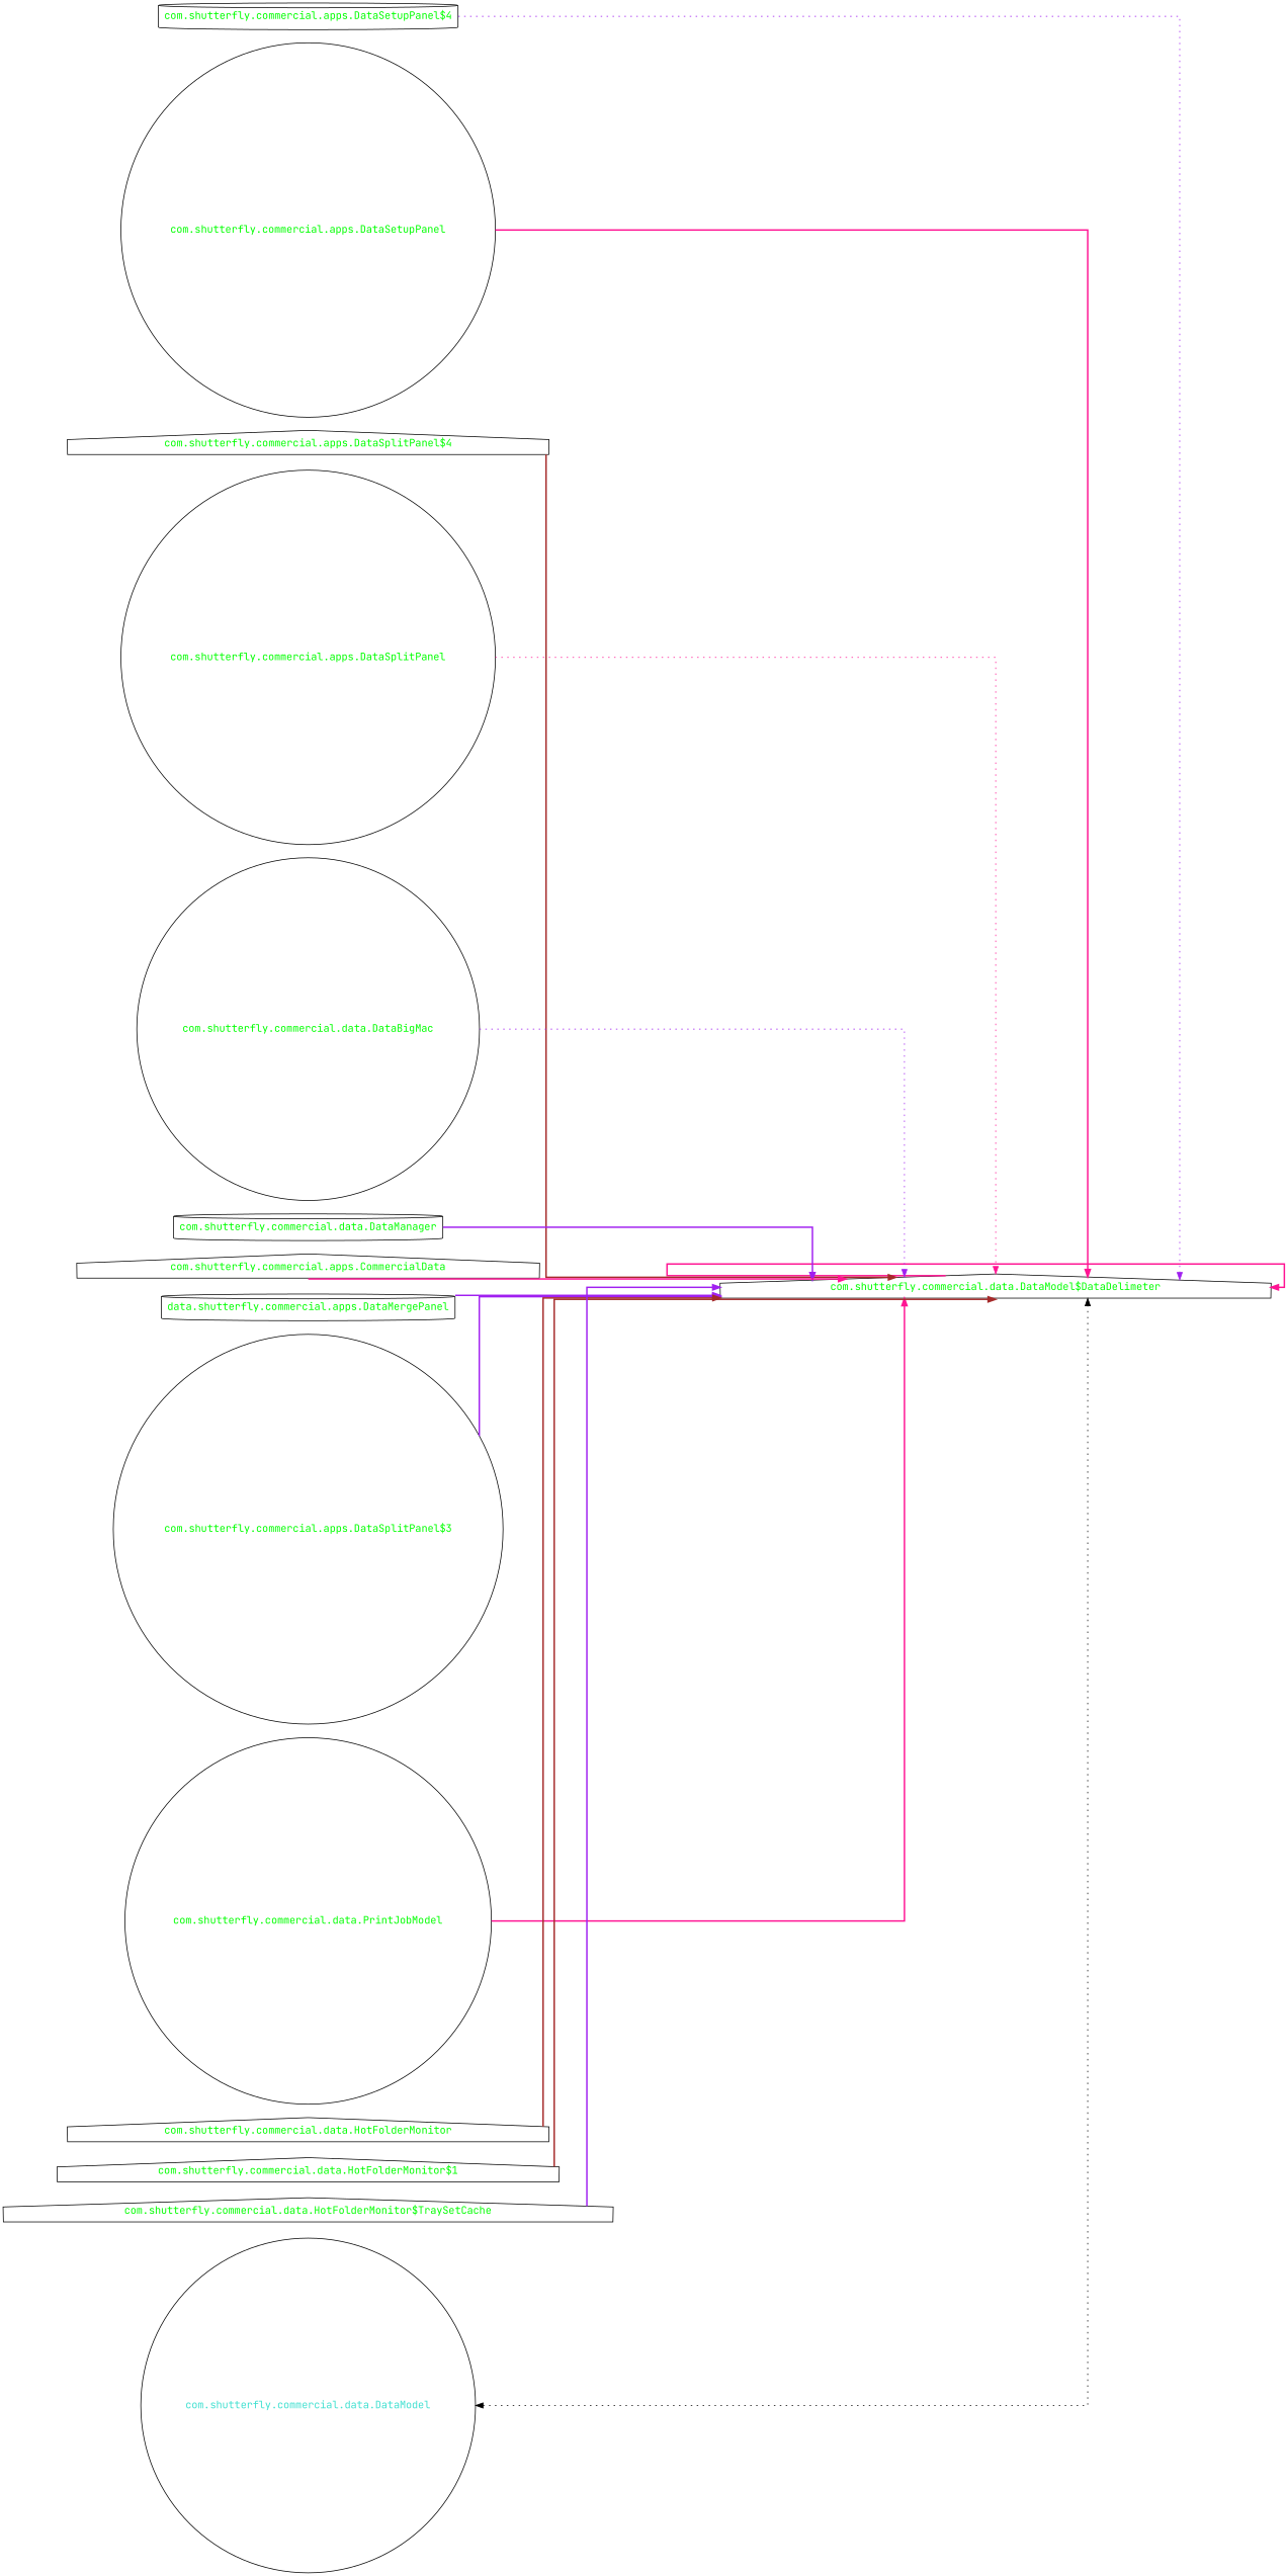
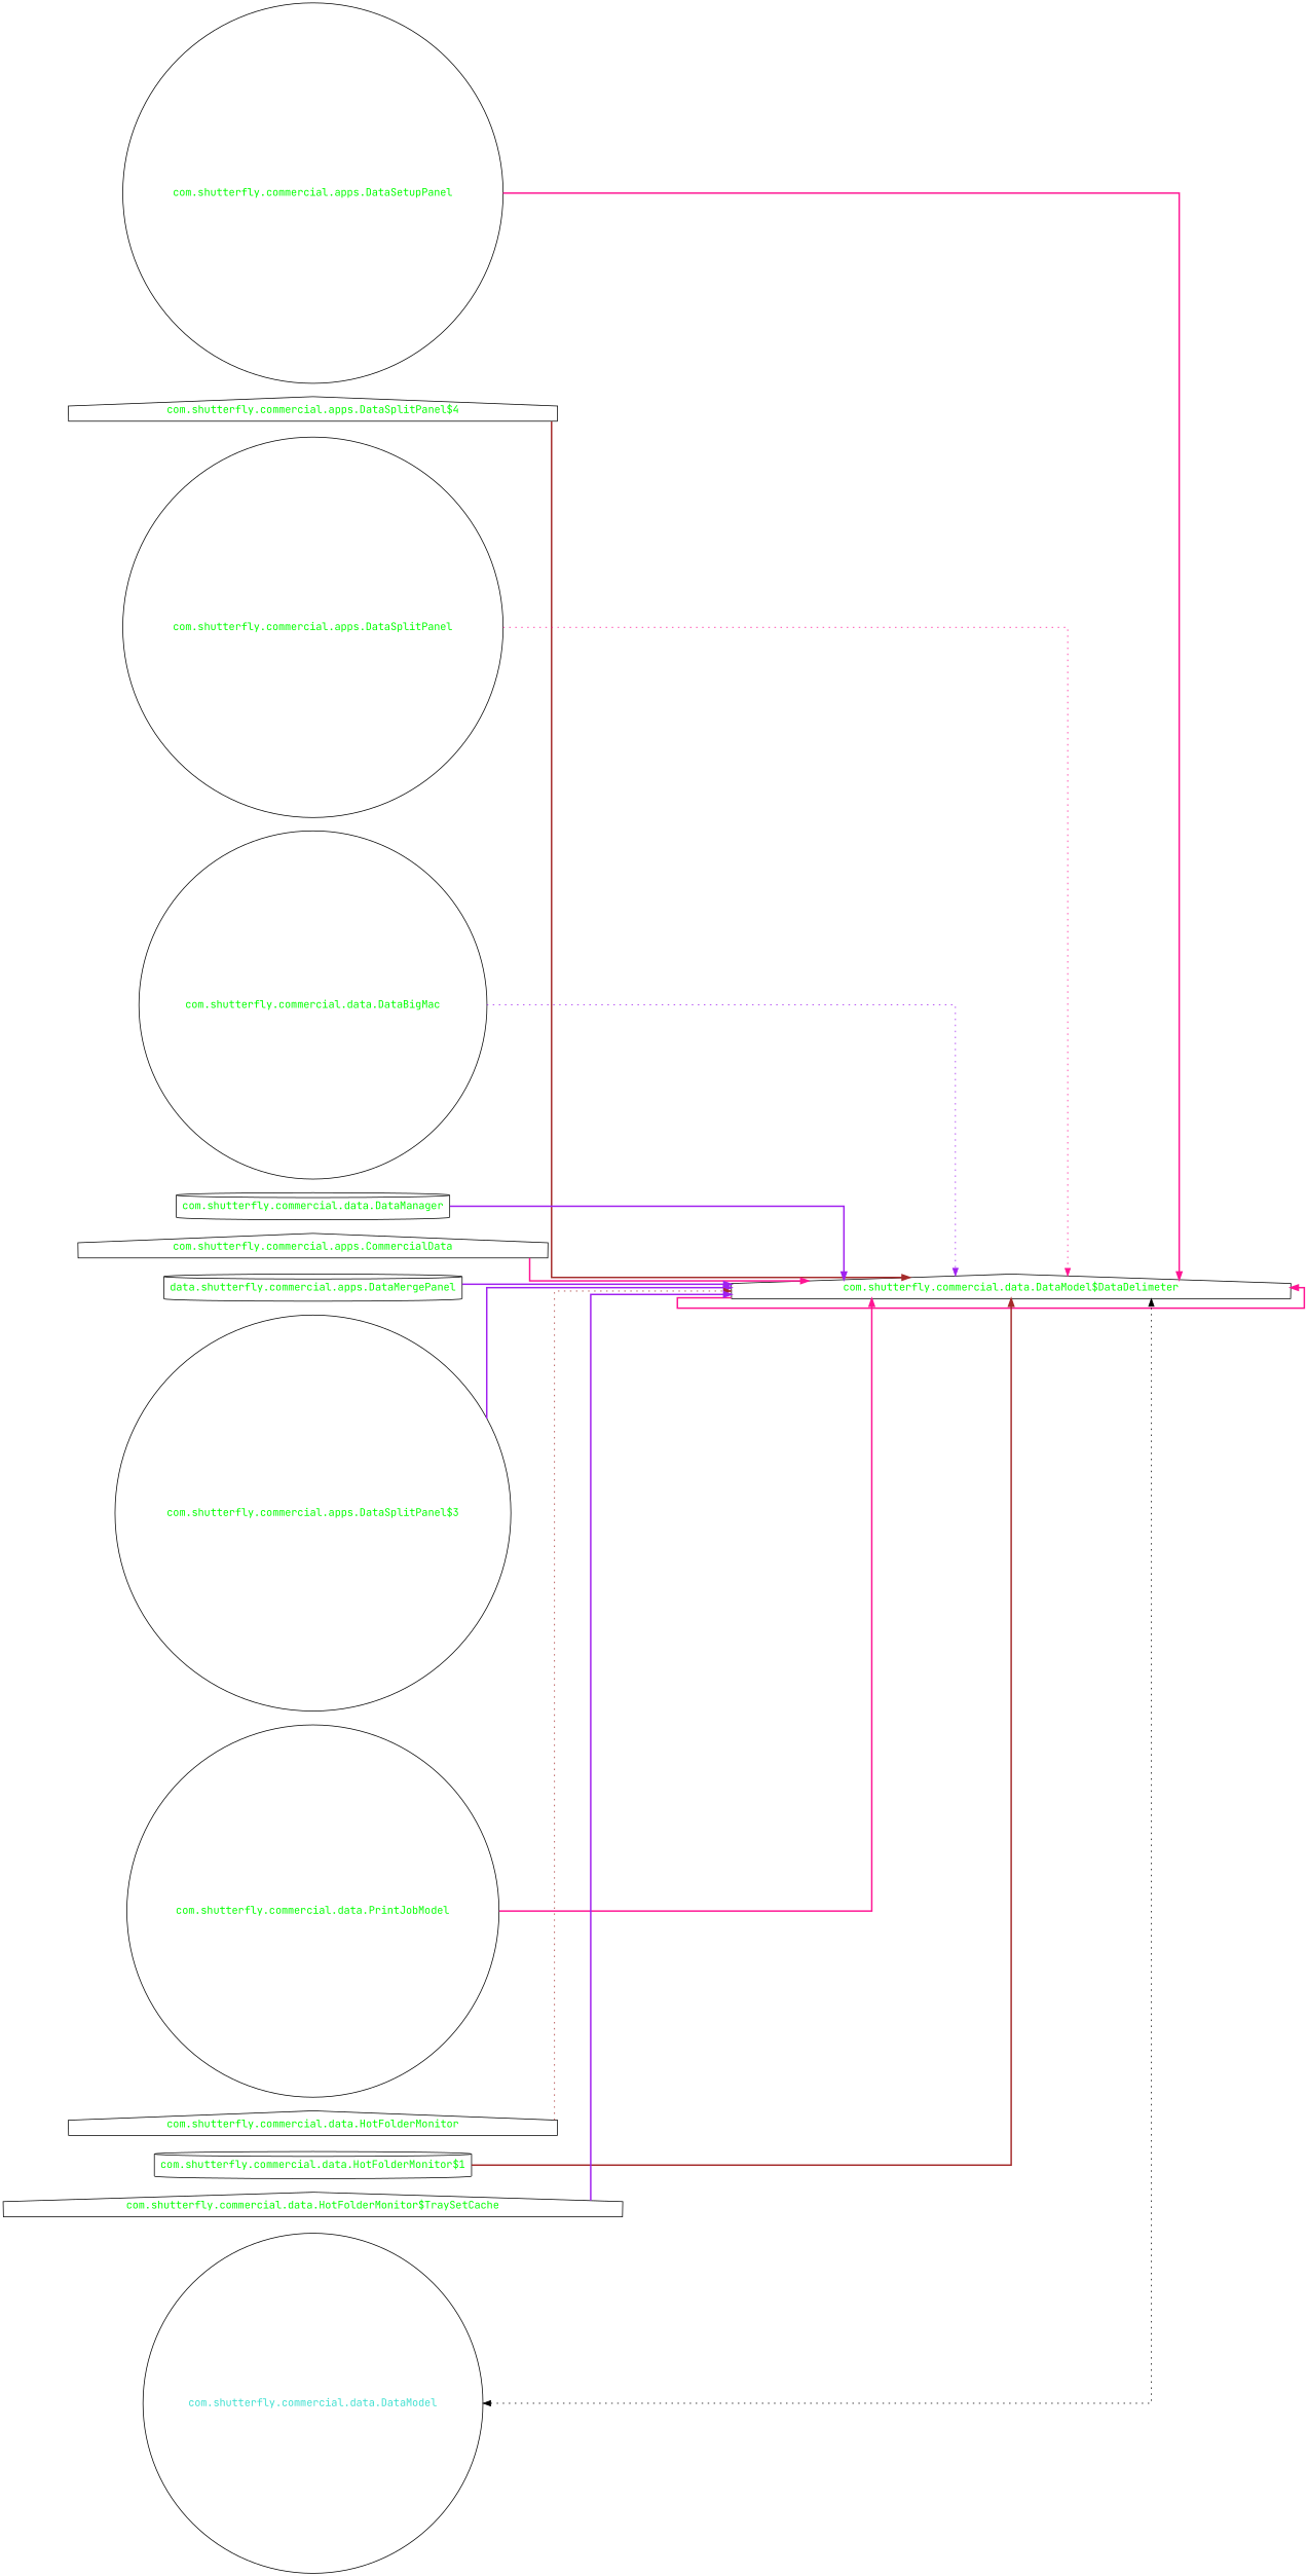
  digraph {
    concentrate=true
    fontname="JetBrains Mono"
    rankdir=LR
    ranksep=2.0
    splines=ortho
    node [fontcolor=green fontname="JetBrains Mono" shape=circle]
    edge [color=purple fontname="JetBrains Mono" style=bold]
    "com.shutterfly.commercial.data.DataModel$DataDelimeter" [shape=house]
-   "com.shutterfly.commercial.apps.DataSetupPanel$4" [shape=cylinder]
    "com.shutterfly.commercial.apps.DataSetupPanel"
    "com.shutterfly.commercial.apps.DataSplitPanel$4" [shape=house]
    "com.shutterfly.commercial.apps.DataSplitPanel"
    "com.shutterfly.commercial.data.DataBigMac"
    "com.shutterfly.commercial.data.DataManager" [shape=cylinder]
    "com.shutterfly.commercial.apps.CommercialData" [shape=house]
    n9 [label="data.shutterfly.commercial.apps.DataMergePanel" shape=cylinder]
    "com.shutterfly.commercial.apps.DataSplitPanel$3"
    "com.shutterfly.commercial.data.PrintJobModel"
    "com.shutterfly.commercial.data.HotFolderMonitor" [shape=house]
-   "com.shutterfly.commercial.data.HotFolderMonitor$1" [shape=house]
+   "com.shutterfly.commercial.data.HotFolderMonitor$1" [shape=cylinder]
    "com.shutterfly.commercial.data.HotFolderMonitor$TraySetCache" [shape=house]
    "com.shutterfly.commercial.data.DataModel" [fontcolor=turquoise]
    "com.shutterfly.commercial.data.DataModel$DataDelimeter" -> "com.shutterfly.commercial.data.DataModel$DataDelimeter" [color=deeppink]
-   "com.shutterfly.commercial.apps.DataSetupPanel$4" -> "com.shutterfly.commercial.data.DataModel$DataDelimeter" [style=dotted]
    "com.shutterfly.commercial.apps.DataSetupPanel" -> "com.shutterfly.commercial.data.DataModel$DataDelimeter" [color=deeppink]
    "com.shutterfly.commercial.apps.DataSplitPanel$4" -> "com.shutterfly.commercial.data.DataModel$DataDelimeter" [color=brown]
    "com.shutterfly.commercial.apps.DataSplitPanel" -> "com.shutterfly.commercial.data.DataModel$DataDelimeter" [color=deeppink style=dotted]
    "com.shutterfly.commercial.data.DataBigMac" -> "com.shutterfly.commercial.data.DataModel$DataDelimeter" [style=dotted]
    "com.shutterfly.commercial.data.DataManager" -> "com.shutterfly.commercial.data.DataModel$DataDelimeter"
    "com.shutterfly.commercial.apps.CommercialData" -> "com.shutterfly.commercial.data.DataModel$DataDelimeter" [color=deeppink]
    n9 -> "com.shutterfly.commercial.data.DataModel$DataDelimeter"
    "com.shutterfly.commercial.apps.DataSplitPanel$3" -> "com.shutterfly.commercial.data.DataModel$DataDelimeter"
    "com.shutterfly.commercial.data.PrintJobModel" -> "com.shutterfly.commercial.data.DataModel$DataDelimeter" [color=deeppink]
-   "com.shutterfly.commercial.data.HotFolderMonitor" -> "com.shutterfly.commercial.data.DataModel$DataDelimeter" [color=brown]
+   "com.shutterfly.commercial.data.HotFolderMonitor" -> "com.shutterfly.commercial.data.DataModel$DataDelimeter" [color=brown style=dotted]
    "com.shutterfly.commercial.data.HotFolderMonitor$1" -> "com.shutterfly.commercial.data.DataModel$DataDelimeter" [color=brown]
    "com.shutterfly.commercial.data.HotFolderMonitor$TraySetCache" -> "com.shutterfly.commercial.data.DataModel$DataDelimeter"
    "com.shutterfly.commercial.data.DataModel" -> "com.shutterfly.commercial.data.DataModel$DataDelimeter" [color=black dir=both style=dotted]
  }
